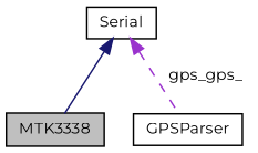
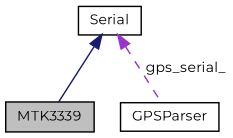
  digraph {
    fontname=Montserrat
    node [color=black fillcolor=white fontname=Montserrat fontsize=10 shape=record style=filled]
    edge [dir=back fontname=Montserrat fontsize=10 labelfontname=Helvetica labelfontsize=10]
-   n1 [fillcolor=grey75 fontcolor=black height=0.2 label=MTK3338 width=0.4]
+   n1 [fillcolor=grey75 fontcolor=black height=0.2 label=MTK3339 width=0.4]
    n2 [height=0.2 label=GPSParser width=0.4]
    n3 [height=0.2 label=Serial width=0.4]
    n3 -> n1 [color=midnightblue style=solid]
-   n3 -> n2 [color=darkorchid3 label=" gps_gps_" style=dashed]
+   n3 -> n2 [color=darkorchid3 label=" gps_serial_" style=dashed]
  }
